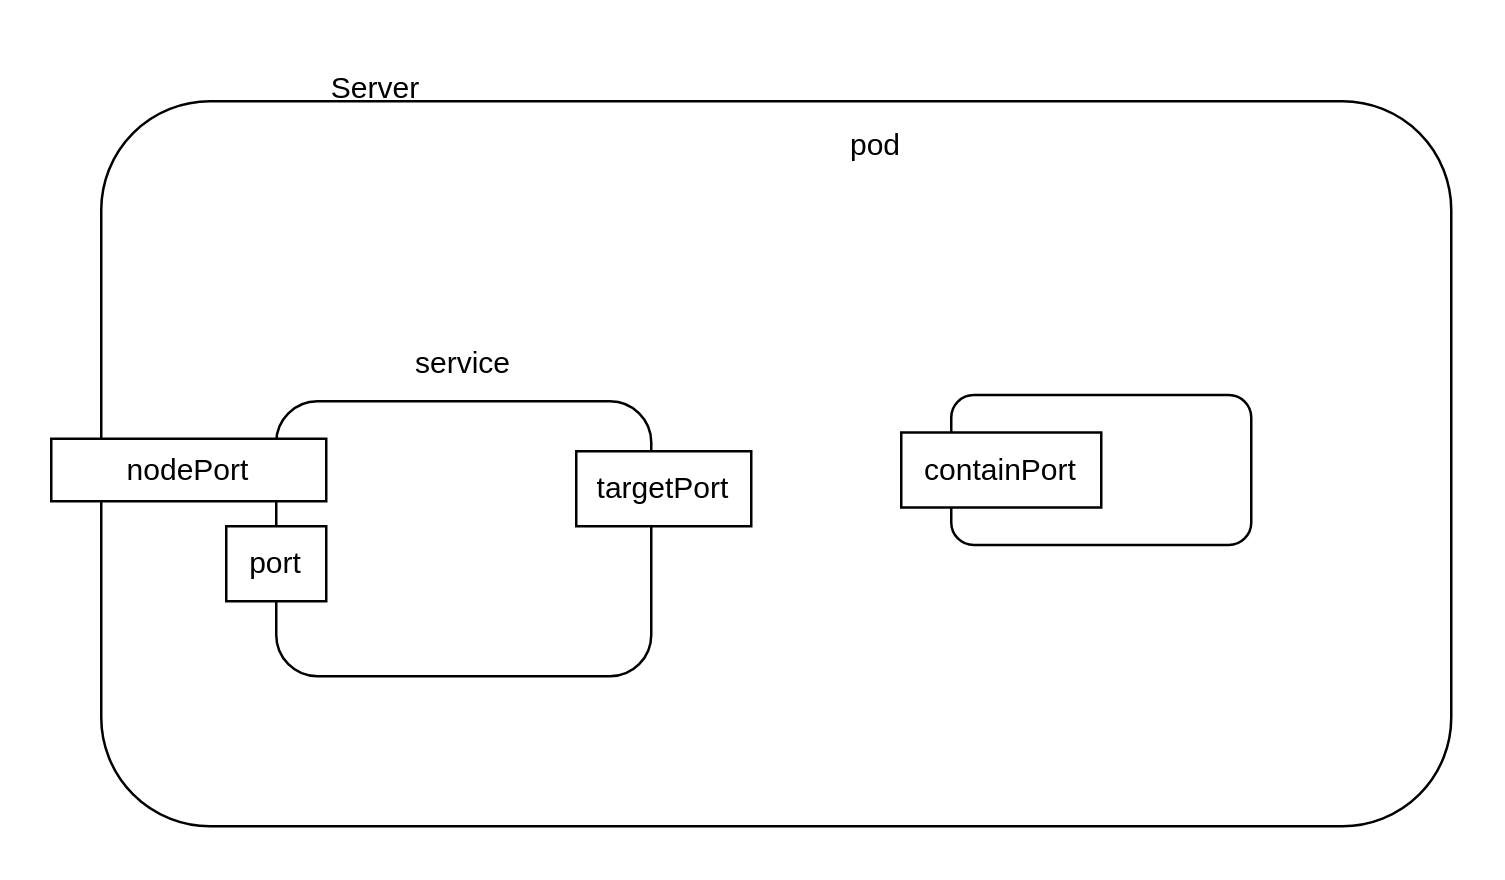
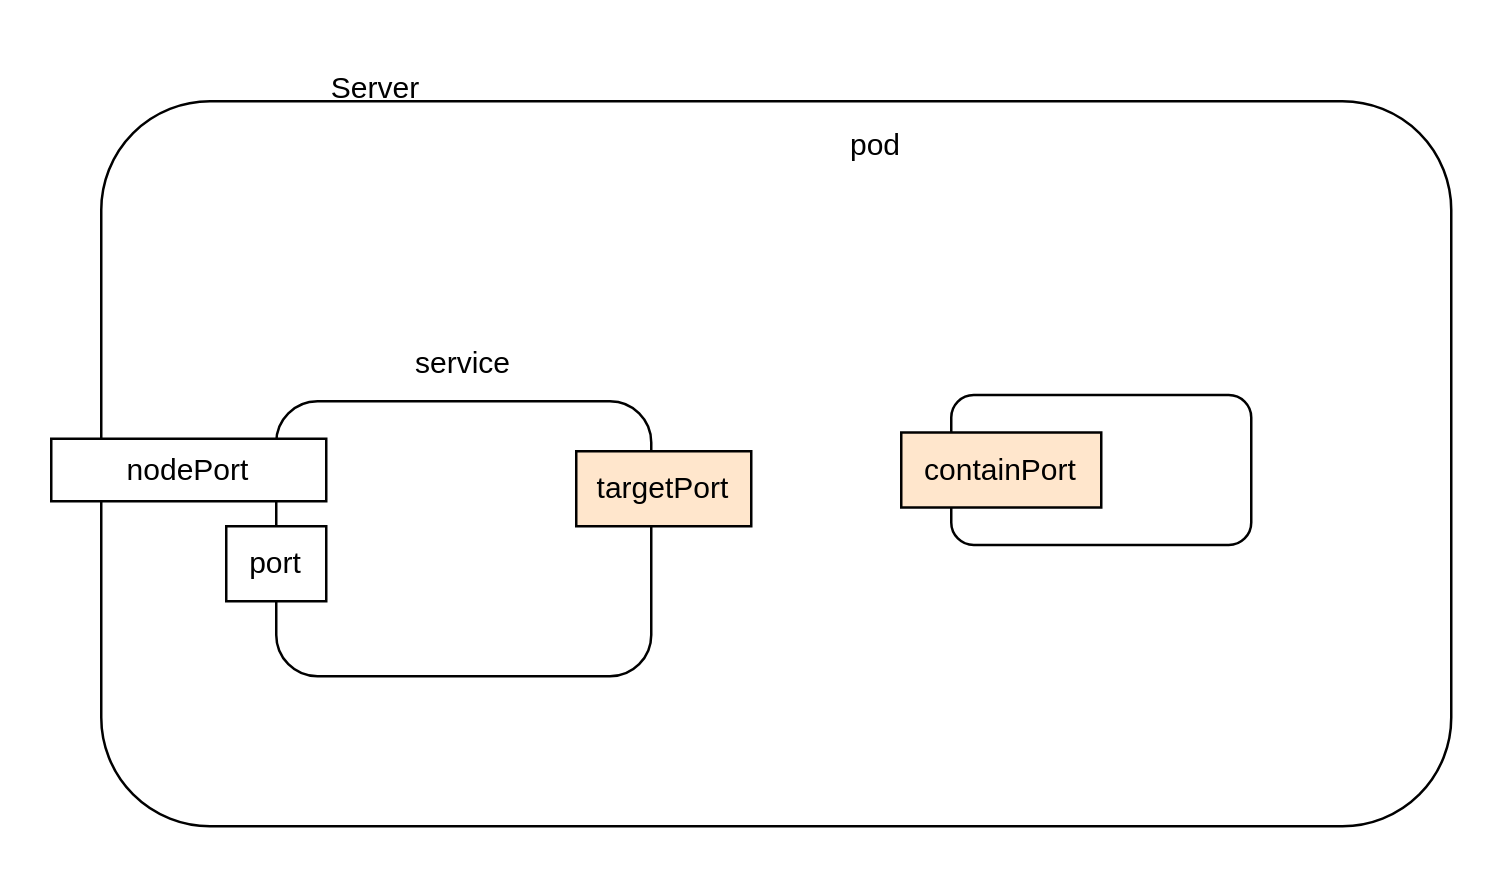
  <mxCell id="0" />
  <mxCell id="1" parent="0" />
  <mxCell id="2" value="" style="rounded=1;whiteSpace=wrap;html=1;" vertex="1" parent="1"><mxGeometry x="40" y="40" width="540" height="290" as="geometry" /></mxCell>
  <mxCell id="3" value="Server" style="text;html=1;strokeColor=none;fillColor=none;align=center;verticalAlign=middle;whiteSpace=wrap;rounded=0;" vertex="1" parent="1"><mxGeometry x="120" y="20" width="60" height="30" as="geometry" /></mxCell>
  <mxCell id="4" value="" style="rounded=1;whiteSpace=wrap;html=1;" vertex="1" parent="1"><mxGeometry x="110" y="160" width="150" height="110" as="geometry" /></mxCell>
  <mxCell id="5" value="nodePort" style="rounded=0;whiteSpace=wrap;html=1;" vertex="1" parent="1"><mxGeometry x="20" y="175" width="110" height="25" as="geometry" /></mxCell>
  <mxCell id="6" value="port" style="rounded=0;whiteSpace=wrap;html=1;" vertex="1" parent="1"><mxGeometry x="90" y="210" width="40" height="30" as="geometry" /></mxCell>
  <mxCell id="7" value="service" style="text;html=1;strokeColor=none;fillColor=none;align=center;verticalAlign=middle;whiteSpace=wrap;rounded=0;" vertex="1" parent="1"><mxGeometry x="155" y="130" width="60" height="30" as="geometry" /></mxCell>
  <mxCell id="8" value="" style="rounded=1;whiteSpace=wrap;html=1;" vertex="1" parent="1"><mxGeometry x="380" y="157.5" width="120" height="60" as="geometry" /></mxCell>
  <mxCell id="9" value="pod" style="text;html=1;strokeColor=none;fillColor=none;align=center;verticalAlign=middle;whiteSpace=wrap;rounded=0;" vertex="1" parent="1"><mxGeometry x="320" y="42.5" width="60" height="30" as="geometry" /></mxCell>
- <mxCell id="10" value="containPort" style="rounded=0;whiteSpace=wrap;html=1;" vertex="1" parent="1"><mxGeometry x="360" y="172.5" width="80" height="30" as="geometry" /></mxCell>
- <mxCell id="11" value="targetPort" style="rounded=0;whiteSpace=wrap;html=1;" vertex="1" parent="1"><mxGeometry x="230" y="180" width="70" height="30" as="geometry" /></mxCell>
+ <mxCell id="10" value="containPort" style="rounded=0;whiteSpace=wrap;html=1;fillColor=#ffe6cc;" vertex="1" parent="1"><mxGeometry x="360" y="172.5" width="80" height="30" as="geometry" /></mxCell>
+ <mxCell id="11" value="targetPort" style="rounded=0;whiteSpace=wrap;html=1;fillColor=#ffe6cc;" vertex="1" parent="1"><mxGeometry x="230" y="180" width="70" height="30" as="geometry" /></mxCell>
